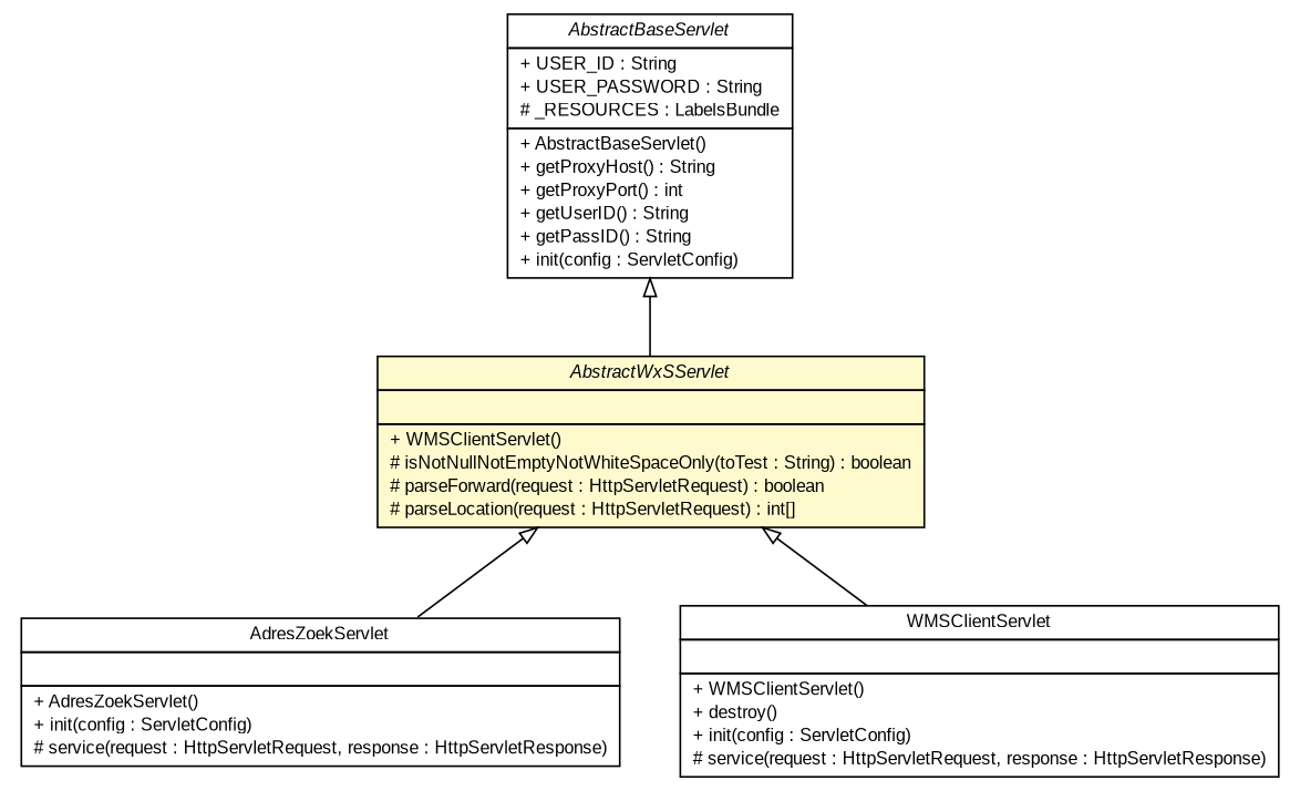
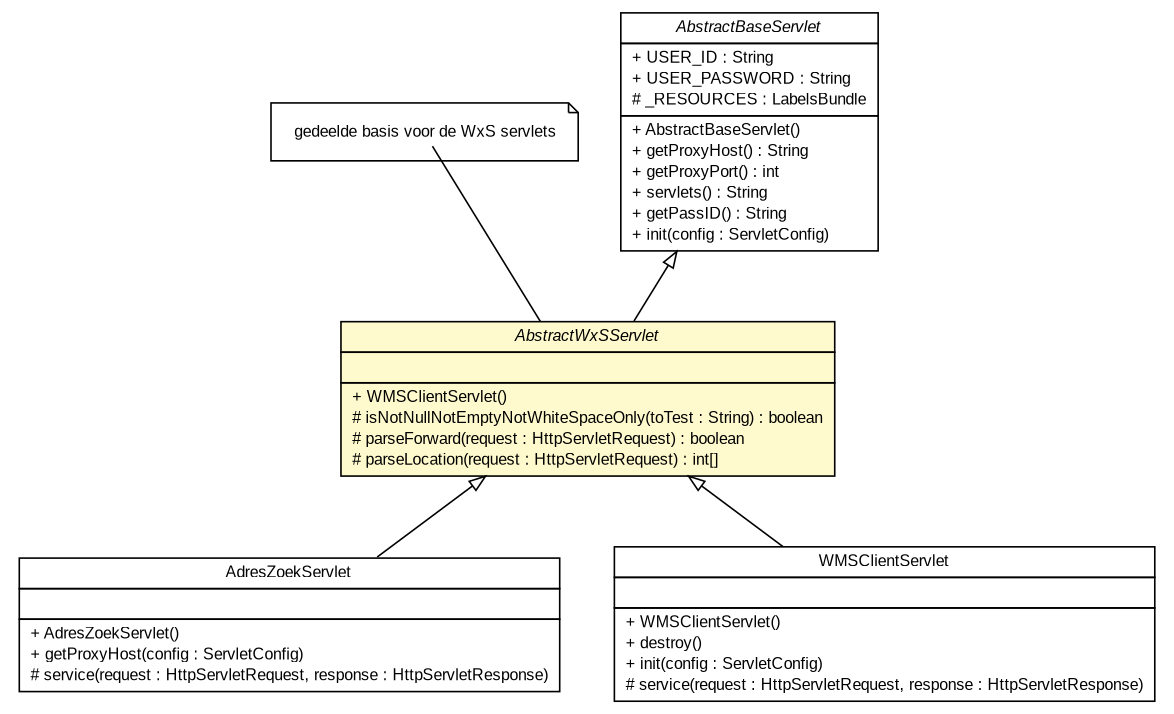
  digraph {
    nodesep=0.25
    ranksep=0.5
    node [fontcolor=black fontname=arial fontsize=10.0 shape=plaintext]
    edge [arrowtail=empty dir=back fontname=arial fontsize=10 headport=p labelfontname=arial labelfontsize=10 tailport=p]
    n1 [label=<<table title="nl.mineleni.cbsviewer.servlet.AbstractWxSServlet" border="0" cellborder="1" cellspacing="0" cellpadding="2" port="p" bgcolor="lemonChiffon" href="./AbstractWxSServlet.html"> 		<tr><td><table border="0" cellspacing="0" cellpadding="1"> <tr><td align="center" balign="center"><font face="arial italic"> AbstractWxSServlet </font></td></tr> 		</table></td></tr> 		<tr><td><table border="0" cellspacing="0" cellpadding="1"> <tr><td align="left" balign="left">  </td></tr> 		</table></td></tr> 		<tr><td><table border="0" cellspacing="0" cellpadding="1"> <tr><td align="left" balign="left"> + WMSClientServlet() </td></tr> <tr><td align="left" balign="left"> # isNotNullNotEmptyNotWhiteSpaceOnly(toTest : String) : boolean </td></tr> <tr><td align="left" balign="left"> # parseForward(request : HttpServletRequest) : boolean </td></tr> <tr><td align="left" balign="left"> # parseLocation(request : HttpServletRequest) : int[] </td></tr> 		</table></td></tr> 		</table>>]
-   n2 [label=<<table title="nl.mineleni.cbsviewer.servlet.gazetteer.AdresZoekServlet" border="0" cellborder="1" cellspacing="0" cellpadding="2" port="p" href="./gazetteer/AdresZoekServlet.html"> 		<tr><td><table border="0" cellspacing="0" cellpadding="1"> <tr><td align="center" balign="center"> AdresZoekServlet </td></tr> 		</table></td></tr> 		<tr><td><table border="0" cellspacing="0" cellpadding="1"> <tr><td align="left" balign="left">  </td></tr> 		</table></td></tr> 		<tr><td><table border="0" cellspacing="0" cellpadding="1"> <tr><td align="left" balign="left"> + AdresZoekServlet() </td></tr> <tr><td align="left" balign="left"> + init(config : ServletConfig) </td></tr> <tr><td align="left" balign="left"> # service(request : HttpServletRequest, response : HttpServletResponse) </td></tr> 		</table></td></tr> 		</table>>]
+   n2 [label=<<table title="nl.mineleni.cbsviewer.servlet.gazetteer.AdresZoekServlet" border="0" cellborder="1" cellspacing="0" cellpadding="2" port="p" href="./gazetteer/AdresZoekServlet.html"> 		<tr><td><table border="0" cellspacing="0" cellpadding="1"> <tr><td align="center" balign="center"> AdresZoekServlet </td></tr> 		</table></td></tr> 		<tr><td><table border="0" cellspacing="0" cellpadding="1"> <tr><td align="left" balign="left">  </td></tr> 		</table></td></tr> 		<tr><td><table border="0" cellspacing="0" cellpadding="1"> <tr><td align="left" balign="left"> + AdresZoekServlet() </td></tr> <tr><td align="left" balign="left"> + getProxyHost(config : ServletConfig) </td></tr> <tr><td align="left" balign="left"> # service(request : HttpServletRequest, response : HttpServletResponse) </td></tr> 		</table></td></tr> 		</table>>]
    n3 [label=<<table title="nl.mineleni.cbsviewer.servlet.wms.WMSClientServlet" border="0" cellborder="1" cellspacing="0" cellpadding="2" port="p" href="./wms/WMSClientServlet.html"> 		<tr><td><table border="0" cellspacing="0" cellpadding="1"> <tr><td align="center" balign="center"> WMSClientServlet </td></tr> 		</table></td></tr> 		<tr><td><table border="0" cellspacing="0" cellpadding="1"> <tr><td align="left" balign="left">  </td></tr> 		</table></td></tr> 		<tr><td><table border="0" cellspacing="0" cellpadding="1"> <tr><td align="left" balign="left"> + WMSClientServlet() </td></tr> <tr><td align="left" balign="left"> + destroy() </td></tr> <tr><td align="left" balign="left"> + init(config : ServletConfig) </td></tr> <tr><td align="left" balign="left"> # service(request : HttpServletRequest, response : HttpServletResponse) </td></tr> 		</table></td></tr> 		</table>>]
-   n5 [label=<<table title="nl.mineleni.cbsviewer.servlet.AbstractBaseServlet" border="0" cellborder="1" cellspacing="0" cellpadding="2" port="p" href="./AbstractBaseServlet.html"> 		<tr><td><table border="0" cellspacing="0" cellpadding="1"> <tr><td align="center" balign="center"><font face="arial italic"> AbstractBaseServlet </font></td></tr> 		</table></td></tr> 		<tr><td><table border="0" cellspacing="0" cellpadding="1"> <tr><td align="left" balign="left"> + USER_ID : String </td></tr> <tr><td align="left" balign="left"> + USER_PASSWORD : String </td></tr> <tr><td align="left" balign="left"> # _RESOURCES : LabelsBundle </td></tr> 		</table></td></tr> 		<tr><td><table border="0" cellspacing="0" cellpadding="1"> <tr><td align="left" balign="left"> + AbstractBaseServlet() </td></tr> <tr><td align="left" balign="left"> + getProxyHost() : String </td></tr> <tr><td align="left" balign="left"> + getProxyPort() : int </td></tr> <tr><td align="left" balign="left"> + getUserID() : String </td></tr> <tr><td align="left" balign="left"> + getPassID() : String </td></tr> <tr><td align="left" balign="left"> + init(config : ServletConfig) </td></tr> 		</table></td></tr> 		</table>>]
+   n4 [label=<<table title="nl.mineleni.cbsviewer.servlet.AbstractWxSServlet" border="0" cellborder="0" cellspacing="0" cellpadding="2" port="p" href="./AbstractWxSServlet.html"> 		<tr><td><table border="0" cellspacing="0" cellpadding="1"> <tr><td align="left" balign="left"> gedeelde basis voor de WxS servlets </td></tr> 		</table></td></tr> 		</table>> shape=note]
+   n5 [label=<<table title="nl.mineleni.cbsviewer.servlet.AbstractBaseServlet" border="0" cellborder="1" cellspacing="0" cellpadding="2" port="p" href="./AbstractBaseServlet.html"> 		<tr><td><table border="0" cellspacing="0" cellpadding="1"> <tr><td align="center" balign="center"><font face="arial italic"> AbstractBaseServlet </font></td></tr> 		</table></td></tr> 		<tr><td><table border="0" cellspacing="0" cellpadding="1"> <tr><td align="left" balign="left"> + USER_ID : String </td></tr> <tr><td align="left" balign="left"> + USER_PASSWORD : String </td></tr> <tr><td align="left" balign="left"> # _RESOURCES : LabelsBundle </td></tr> 		</table></td></tr> 		<tr><td><table border="0" cellspacing="0" cellpadding="1"> <tr><td align="left" balign="left"> + AbstractBaseServlet() </td></tr> <tr><td align="left" balign="left"> + getProxyHost() : String </td></tr> <tr><td align="left" balign="left"> + getProxyPort() : int </td></tr> <tr><td align="left" balign="left"> + servlets() : String </td></tr> <tr><td align="left" balign="left"> + getPassID() : String </td></tr> <tr><td align="left" balign="left"> + init(config : ServletConfig) </td></tr> 		</table></td></tr> 		</table>>]
    n1 -> n2
    n1 -> n3
+   n4 -> n1 [arrowhead=none arrowtail="" dir=""]
    n5 -> n1
  }
